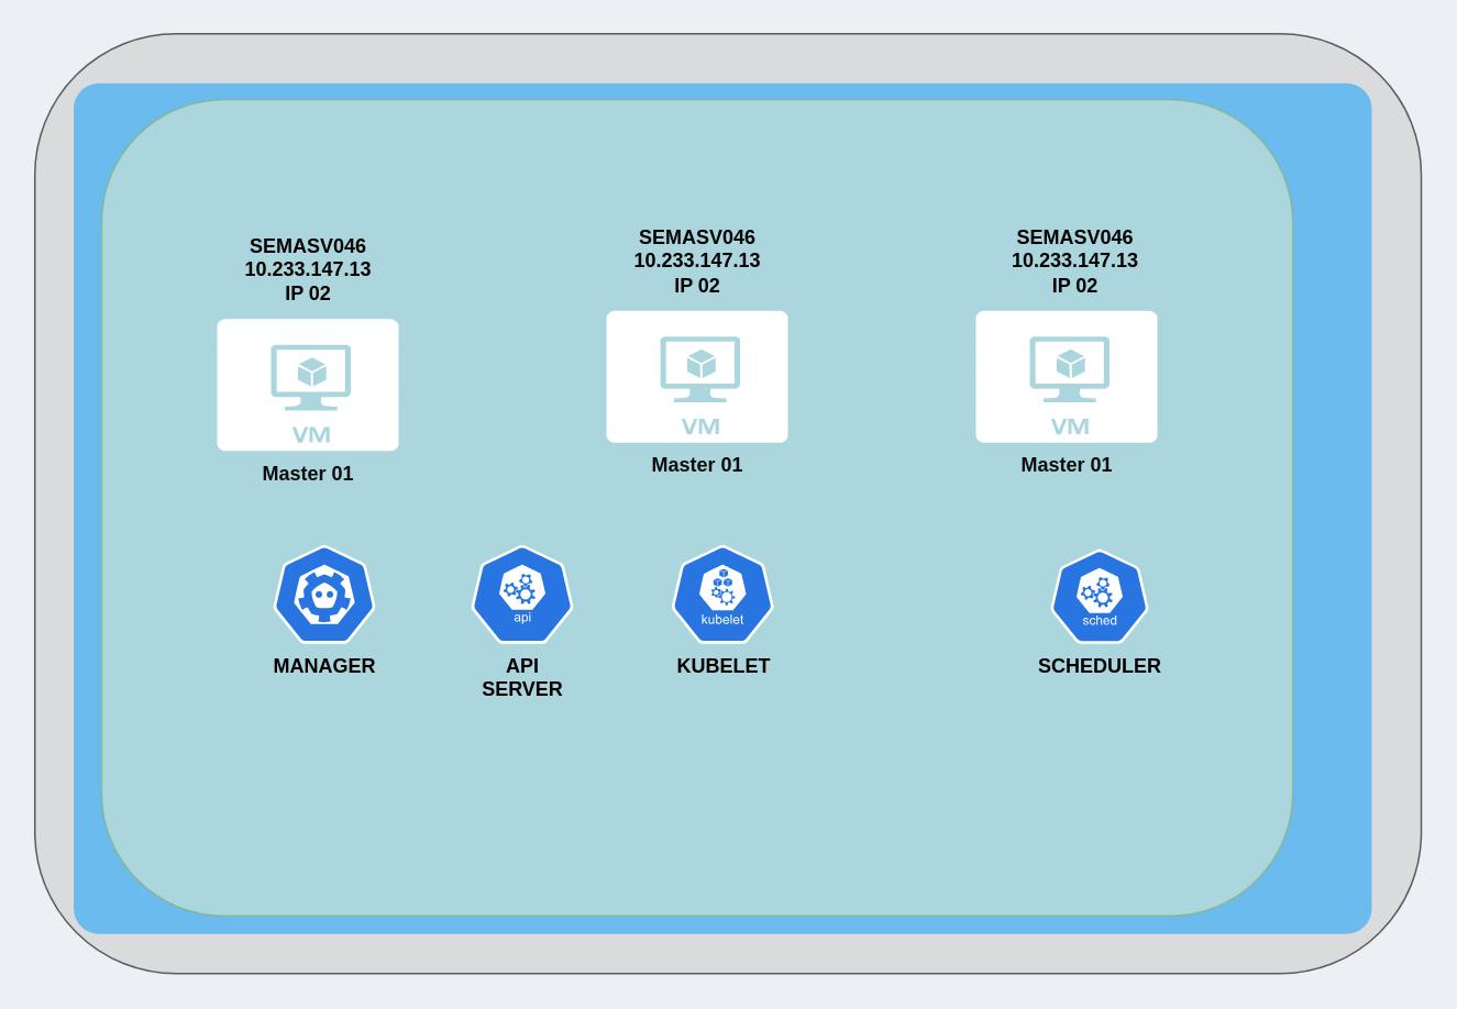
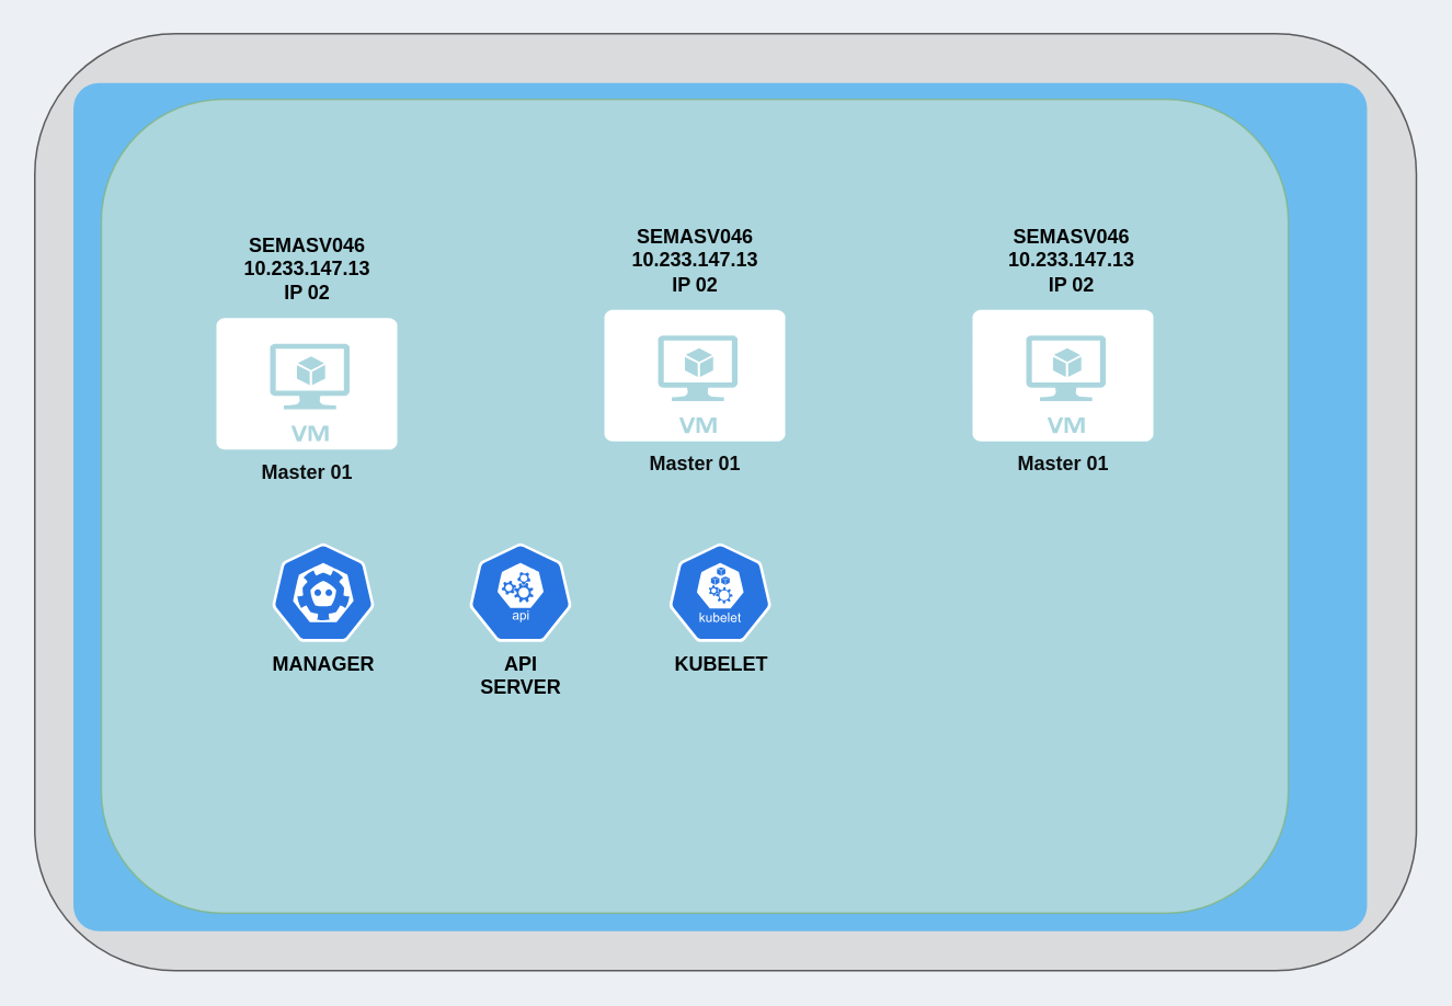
  <mxCell id="0" style=";html=1;" />
  <mxCell id="1" style=";html=1;" parent="0" />
  <mxCell id="2" value="" style="rounded=1;whiteSpace=wrap;html=1;labelBackgroundColor=none;fontSize=12;fontColor=#0d0d0d;fillColor=#CFCFCF;gradientColor=none;opacity=60;fontStyle=1" parent="1" vertex="1"><mxGeometry x="20.5" y="20" width="840.5" height="570" as="geometry" /></mxCell>
  <mxCell id="3" value="" style="whiteSpace=wrap;html=1;rounded=1;shadow=0;strokeColor=none;strokeWidth=2;fillColor=#009BFF;fontSize=12;fontColor=#FFFFFF;align=center;arcSize=3;verticalAlign=top;spacingTop=4;opacity=50;fontStyle=1" parent="1" vertex="1"><mxGeometry x="44" y="50" width="787" height="516" as="geometry" /></mxCell>
  <mxCell id="4" value="" style="rounded=1;whiteSpace=wrap;html=1;labelBackgroundColor=none;fillColor=#d5e8d4;strokeColor=#82b366;opacity=60;" parent="1" vertex="1"><mxGeometry x="61" y="60" width="722.08" height="495" as="geometry" /></mxCell>
  <mxCell id="5" value="&lt;font style=&quot;font-size: 12px;&quot;&gt;Master 01&lt;br style=&quot;font-size: 12px;&quot;&gt;&lt;/font&gt;" style="verticalLabelPosition=bottom;html=1;verticalAlign=top;strokeColor=none;fillColor=#FFFFFF;shape=mxgraph.azure.virtual_machine;rounded=1;shadow=0;fontSize=12;fontColor=#0d0d0d;align=center;labelPosition=center;fontStyle=1" parent="1" vertex="1"><mxGeometry x="131" y="193" width="110" height="80" as="geometry" /></mxCell>
  <mxCell id="6" value="SEMASV046&lt;br style=&quot;font-size: 12px;&quot;&gt;10.233.147.13&lt;br&gt;IP 02" style="text;html=1;align=center;verticalAlign=middle;resizable=0;points=[];autosize=1;strokeColor=none;fillColor=none;fontColor=#030303;fontStyle=1;fontSize=12;" parent="1" vertex="1"><mxGeometry x="136" y="133" width="100" height="60" as="geometry" /></mxCell>
  <mxCell id="7" value="&lt;font style=&quot;font-size: 12px;&quot;&gt;Master 01&lt;br style=&quot;font-size: 12px;&quot;&gt;&lt;/font&gt;" style="verticalLabelPosition=bottom;html=1;verticalAlign=top;strokeColor=none;fillColor=#FFFFFF;shape=mxgraph.azure.virtual_machine;rounded=1;shadow=0;fontSize=12;fontColor=#0d0d0d;align=center;labelPosition=center;fontStyle=1" vertex="1" parent="1"><mxGeometry x="591" y="188" width="110" height="80" as="geometry" /></mxCell>
  <mxCell id="8" value="SEMASV046&lt;br style=&quot;font-size: 12px;&quot;&gt;10.233.147.13&lt;br&gt;IP 02" style="text;html=1;align=center;verticalAlign=middle;resizable=0;points=[];autosize=1;strokeColor=none;fillColor=none;fontColor=#030303;fontStyle=1;fontSize=12;" vertex="1" parent="1"><mxGeometry x="372.04" y="128" width="100" height="60" as="geometry" /></mxCell>
  <mxCell id="9" value="&lt;font style=&quot;font-size: 12px;&quot;&gt;Master 01&lt;br style=&quot;font-size: 12px;&quot;&gt;&lt;/font&gt;" style="verticalLabelPosition=bottom;html=1;verticalAlign=top;strokeColor=none;fillColor=#FFFFFF;shape=mxgraph.azure.virtual_machine;rounded=1;shadow=0;fontSize=12;fontColor=#0d0d0d;align=center;labelPosition=center;fontStyle=1" vertex="1" parent="1"><mxGeometry x="367.04" y="188" width="110" height="80" as="geometry" /></mxCell>
  <mxCell id="10" value="SEMASV046&lt;br style=&quot;font-size: 12px;&quot;&gt;10.233.147.13&lt;br&gt;IP 02" style="text;html=1;align=center;verticalAlign=middle;resizable=0;points=[];autosize=1;strokeColor=none;fillColor=none;fontColor=#030303;fontStyle=1;fontSize=12;" vertex="1" parent="1"><mxGeometry x="601" y="128" width="100" height="60" as="geometry" /></mxCell>
  <mxCell id="11" value="API&lt;br&gt;SERVER" style="sketch=0;html=1;dashed=0;whitespace=wrap;fillColor=#2875E2;strokeColor=#ffffff;points=[[0.005,0.63,0],[0.1,0.2,0],[0.9,0.2,0],[0.5,0,0],[0.995,0.63,0],[0.72,0.99,0],[0.5,1,0],[0.28,0.99,0]];verticalLabelPosition=bottom;align=center;verticalAlign=top;shape=mxgraph.kubernetes.icon;prIcon=api;fontStyle=1" vertex="1" parent="1"><mxGeometry x="281" y="330" width="70" height="60" as="geometry" /></mxCell>
  <mxCell id="12" value="MANAGER" style="sketch=0;html=1;dashed=0;whitespace=wrap;fillColor=#2875E2;strokeColor=#ffffff;points=[[0.005,0.63,0],[0.1,0.2,0],[0.9,0.2,0],[0.5,0,0],[0.995,0.63,0],[0.72,0.99,0],[0.5,1,0],[0.28,0.99,0]];verticalLabelPosition=bottom;align=center;verticalAlign=top;shape=mxgraph.kubernetes.icon;prIcon=etcd;fontStyle=1" vertex="1" parent="1"><mxGeometry x="156" y="330" width="80" height="60" as="geometry" /></mxCell>
  <mxCell id="13" value="KUBELET" style="sketch=0;html=1;dashed=0;whitespace=wrap;fillColor=#2875E2;strokeColor=#ffffff;points=[[0.005,0.63,0],[0.1,0.2,0],[0.9,0.2,0],[0.5,0,0],[0.995,0.63,0],[0.72,0.99,0],[0.5,1,0],[0.28,0.99,0]];verticalLabelPosition=bottom;align=center;verticalAlign=top;shape=mxgraph.kubernetes.icon;prIcon=kubelet;fontStyle=1" vertex="1" parent="1"><mxGeometry x="399.48" y="330" width="76.04" height="60" as="geometry" /></mxCell>
- <mxCell id="14" value="SCHEDULER" style="sketch=0;html=1;dashed=0;whitespace=wrap;fillColor=#2875E2;strokeColor=#ffffff;points=[[0.005,0.63,0],[0.1,0.2,0],[0.9,0.2,0],[0.5,0,0],[0.995,0.63,0],[0.72,0.99,0],[0.5,1,0],[0.28,0.99,0]];verticalLabelPosition=bottom;align=center;verticalAlign=top;shape=mxgraph.kubernetes.icon;prIcon=sched;fontStyle=1" vertex="1" parent="1"><mxGeometry x="631" y="332.5" width="70" height="57.5" as="geometry" /></mxCell>
